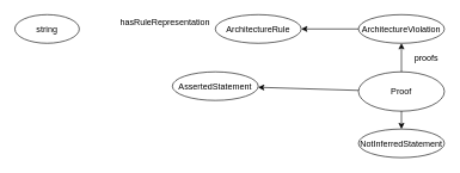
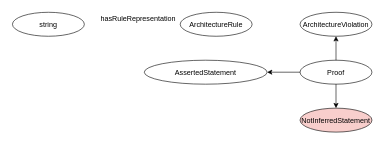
  <mxCell id="0" />
  <mxCell id="1" parent="0" />
  <mxCell id="2" value="ArchitectureRule" style="ellipse;" vertex="1" parent="1"><mxGeometry x="300" y="20" width="120" height="40" as="geometry" /></mxCell>
- <mxCell id="3" value="string" style="ellipse;" vertex="1" parent="1"><mxGeometry x="20" y="20" width="90" height="40" as="geometry" /></mxCell>
+ <mxCell id="3" value="string" style="ellipse;" vertex="1" parent="1"><mxGeometry x="20" y="20" width="120" height="40" as="geometry" /></mxCell>
  <mxCell id="4" value="hasRuleRepresentation" style="text;strokeColor=none;fillColor=none;align=center;verticalAlign=middle;rounded=0;" vertex="1" parent="1"><mxGeometry x="150" y="20" width="160" height="20" as="geometry" /></mxCell>
  <mxCell id="5" value="ArchitectureViolation" style="ellipse;" vertex="1" parent="1"><mxGeometry x="500" y="20" width="120" height="40" as="geometry" /></mxCell>
- <mxCell id="6" value="" style="endArrow=classic;" edge="1" parent="1" source="5" target="2"><mxGeometry width="50" height="50" relative="1" as="geometry"><mxPoint x="330" y="220" as="sourcePoint" /><mxPoint x="410" y="70" as="targetPoint" /></mxGeometry></mxCell>
- <mxCell id="7" value="Proof" style="ellipse;" vertex="1" parent="1"><mxGeometry x="500" y="100" width="120" height="55" as="geometry" /></mxCell>
+ <mxCell id="7" value="Proof" style="ellipse;" vertex="1" parent="1"><mxGeometry x="500" y="100" width="120" height="40" as="geometry" /></mxCell>
  <mxCell id="8" value="" style="endArrow=classic;" edge="1" parent="1" source="7" target="5"><mxGeometry width="50" height="50" relative="1" as="geometry"><mxPoint x="410" y="250" as="sourcePoint" /><mxPoint x="410" y="190" as="targetPoint" /></mxGeometry></mxCell>
- <mxCell id="9" value="proofs" style="text;strokeColor=none;fillColor=none;align=center;verticalAlign=middle;rounded=0;" vertex="1" parent="1"><mxGeometry x="570" y="70" width="50" height="20" as="geometry" /></mxCell>
- <mxCell id="10" value="NotInferredStatement" style="ellipse;" vertex="1" parent="1"><mxGeometry x="500" y="180" width="120" height="40" as="geometry" /></mxCell>
- <mxCell id="11" value="AssertedStatement" style="ellipse;" vertex="1" parent="1"><mxGeometry x="240" y="100" width="120" height="40" as="geometry" /></mxCell>
+ <mxCell id="10" value="NotInferredStatement" style="ellipse;fillColor=#f8cecc;" vertex="1" parent="1"><mxGeometry x="500" y="180" width="120" height="40" as="geometry" /></mxCell>
+ <mxCell id="11" value="AssertedStatement" style="ellipse;" vertex="1" parent="1"><mxGeometry x="240" y="100" width="205" height="40" as="geometry" /></mxCell>
  <mxCell id="12" value="" style="endArrow=classic;" edge="1" parent="1" source="7" target="11"><mxGeometry width="50" height="50" relative="1" as="geometry"><mxPoint x="410" y="350" as="sourcePoint" /><mxPoint x="410" y="290" as="targetPoint" /></mxGeometry></mxCell>
  <mxCell id="13" value="" style="endArrow=classic;" edge="1" parent="1" source="7" target="10"><mxGeometry width="50" height="50" relative="1" as="geometry"><mxPoint x="420" y="360" as="sourcePoint" /><mxPoint x="420" y="300" as="targetPoint" /></mxGeometry></mxCell>
